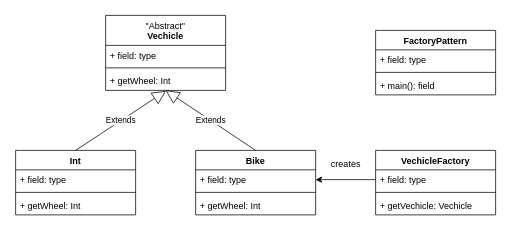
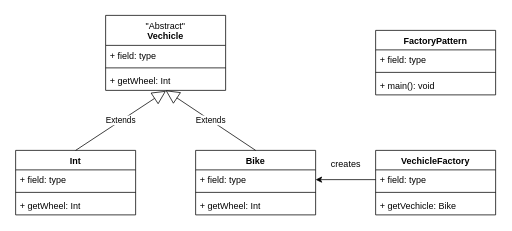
  <mxCell id="0" />
  <mxCell id="1" parent="0" />
  <mxCell id="2" value="FactoryPattern" style="swimlane;fontStyle=1;align=center;verticalAlign=top;childLayout=stackLayout;horizontal=1;startSize=26;horizontalStack=0;resizeParent=1;resizeParentMax=0;resizeLast=0;collapsible=1;marginBottom=0;whiteSpace=wrap;html=1;" vertex="1" parent="1"><mxGeometry x="500" y="40" width="160" height="86" as="geometry" /></mxCell>
  <mxCell id="3" value="+ field: type" style="text;strokeColor=none;fillColor=none;align=left;verticalAlign=top;spacingLeft=4;spacingRight=4;overflow=hidden;rotatable=0;points=[[0,0.5],[1,0.5]];portConstraint=eastwest;whiteSpace=wrap;html=1;" vertex="1" parent="2"><mxGeometry y="26" width="160" height="26" as="geometry" /></mxCell>
  <mxCell id="4" value="" style="line;strokeWidth=1;fillColor=none;align=left;verticalAlign=middle;spacingTop=-1;spacingLeft=3;spacingRight=3;rotatable=0;labelPosition=right;points=[];portConstraint=eastwest;strokeColor=inherit;" vertex="1" parent="2"><mxGeometry y="52" width="160" height="8" as="geometry" /></mxCell>
- <mxCell id="5" value="+ main(): field" style="text;strokeColor=none;fillColor=none;align=left;verticalAlign=top;spacingLeft=4;spacingRight=4;overflow=hidden;rotatable=0;points=[[0,0.5],[1,0.5]];portConstraint=eastwest;whiteSpace=wrap;html=1;" vertex="1" parent="2"><mxGeometry y="60" width="160" height="26" as="geometry" /></mxCell>
+ <mxCell id="5" value="+ main(): void" style="text;strokeColor=none;fillColor=none;align=left;verticalAlign=top;spacingLeft=4;spacingRight=4;overflow=hidden;rotatable=0;points=[[0,0.5],[1,0.5]];portConstraint=eastwest;whiteSpace=wrap;html=1;" vertex="1" parent="2"><mxGeometry y="60" width="160" height="26" as="geometry" /></mxCell>
  <mxCell id="6" value="VechicleFactory" style="swimlane;fontStyle=1;align=center;verticalAlign=top;childLayout=stackLayout;horizontal=1;startSize=26;horizontalStack=0;resizeParent=1;resizeParentMax=0;resizeLast=0;collapsible=1;marginBottom=0;whiteSpace=wrap;html=1;" vertex="1" parent="1"><mxGeometry x="500" y="200" width="160" height="86" as="geometry" /></mxCell>
  <mxCell id="7" value="+ field: type" style="text;strokeColor=none;fillColor=none;align=left;verticalAlign=top;spacingLeft=4;spacingRight=4;overflow=hidden;rotatable=0;points=[[0,0.5],[1,0.5]];portConstraint=eastwest;whiteSpace=wrap;html=1;" vertex="1" parent="6"><mxGeometry y="26" width="160" height="26" as="geometry" /></mxCell>
  <mxCell id="8" value="" style="line;strokeWidth=1;fillColor=none;align=left;verticalAlign=middle;spacingTop=-1;spacingLeft=3;spacingRight=3;rotatable=0;labelPosition=right;points=[];portConstraint=eastwest;strokeColor=inherit;" vertex="1" parent="6"><mxGeometry y="52" width="160" height="8" as="geometry" /></mxCell>
- <mxCell id="9" value="+ getVechicle: Vechicle" style="text;strokeColor=none;fillColor=none;align=left;verticalAlign=top;spacingLeft=4;spacingRight=4;overflow=hidden;rotatable=0;points=[[0,0.5],[1,0.5]];portConstraint=eastwest;whiteSpace=wrap;html=1;" vertex="1" parent="6"><mxGeometry y="60" width="160" height="26" as="geometry" /></mxCell>
+ <mxCell id="9" value="+ getVechicle: Bike" style="text;strokeColor=none;fillColor=none;align=left;verticalAlign=top;spacingLeft=4;spacingRight=4;overflow=hidden;rotatable=0;points=[[0,0.5],[1,0.5]];portConstraint=eastwest;whiteSpace=wrap;html=1;" vertex="1" parent="6"><mxGeometry y="60" width="160" height="26" as="geometry" /></mxCell>
  <mxCell id="10" value="&lt;div&gt;&lt;span style=&quot;font-weight: normal;&quot;&gt;&quot;Abstract&quot;&lt;/span&gt;&lt;/div&gt;Vechicle" style="swimlane;fontStyle=1;align=center;verticalAlign=top;childLayout=stackLayout;horizontal=1;startSize=40;horizontalStack=0;resizeParent=1;resizeParentMax=0;resizeLast=0;collapsible=1;marginBottom=0;whiteSpace=wrap;html=1;" vertex="1" parent="1"><mxGeometry x="140" y="20" width="160" height="100" as="geometry" /></mxCell>
  <mxCell id="11" value="+ field: type" style="text;strokeColor=none;fillColor=none;align=left;verticalAlign=top;spacingLeft=4;spacingRight=4;overflow=hidden;rotatable=0;points=[[0,0.5],[1,0.5]];portConstraint=eastwest;whiteSpace=wrap;html=1;" vertex="1" parent="10"><mxGeometry y="40" width="160" height="26" as="geometry" /></mxCell>
  <mxCell id="12" value="" style="line;strokeWidth=1;fillColor=none;align=left;verticalAlign=middle;spacingTop=-1;spacingLeft=3;spacingRight=3;rotatable=0;labelPosition=right;points=[];portConstraint=eastwest;strokeColor=inherit;" vertex="1" parent="10"><mxGeometry y="66" width="160" height="8" as="geometry" /></mxCell>
  <mxCell id="13" value="+ getWheel: Int" style="text;strokeColor=none;fillColor=none;align=left;verticalAlign=top;spacingLeft=4;spacingRight=4;overflow=hidden;rotatable=0;points=[[0,0.5],[1,0.5]];portConstraint=eastwest;whiteSpace=wrap;html=1;" vertex="1" parent="10"><mxGeometry y="74" width="160" height="26" as="geometry" /></mxCell>
  <mxCell id="14" value="Int" style="swimlane;fontStyle=1;align=center;verticalAlign=top;childLayout=stackLayout;horizontal=1;startSize=26;horizontalStack=0;resizeParent=1;resizeParentMax=0;resizeLast=0;collapsible=1;marginBottom=0;whiteSpace=wrap;html=1;" vertex="1" parent="1"><mxGeometry x="20" y="200" width="160" height="86" as="geometry" /></mxCell>
  <mxCell id="15" value="+ field: type" style="text;strokeColor=none;fillColor=none;align=left;verticalAlign=top;spacingLeft=4;spacingRight=4;overflow=hidden;rotatable=0;points=[[0,0.5],[1,0.5]];portConstraint=eastwest;whiteSpace=wrap;html=1;" vertex="1" parent="14"><mxGeometry y="26" width="160" height="26" as="geometry" /></mxCell>
  <mxCell id="16" value="" style="line;strokeWidth=1;fillColor=none;align=left;verticalAlign=middle;spacingTop=-1;spacingLeft=3;spacingRight=3;rotatable=0;labelPosition=right;points=[];portConstraint=eastwest;strokeColor=inherit;" vertex="1" parent="14"><mxGeometry y="52" width="160" height="8" as="geometry" /></mxCell>
  <mxCell id="17" value="+ getWheel: Int" style="text;strokeColor=none;fillColor=none;align=left;verticalAlign=top;spacingLeft=4;spacingRight=4;overflow=hidden;rotatable=0;points=[[0,0.5],[1,0.5]];portConstraint=eastwest;whiteSpace=wrap;html=1;" vertex="1" parent="14"><mxGeometry y="60" width="160" height="26" as="geometry" /></mxCell>
  <mxCell id="18" value="Bike" style="swimlane;fontStyle=1;align=center;verticalAlign=top;childLayout=stackLayout;horizontal=1;startSize=26;horizontalStack=0;resizeParent=1;resizeParentMax=0;resizeLast=0;collapsible=1;marginBottom=0;whiteSpace=wrap;html=1;" vertex="1" parent="1"><mxGeometry x="260" y="200" width="160" height="86" as="geometry" /></mxCell>
  <mxCell id="19" value="+ field: type" style="text;strokeColor=none;fillColor=none;align=left;verticalAlign=top;spacingLeft=4;spacingRight=4;overflow=hidden;rotatable=0;points=[[0,0.5],[1,0.5]];portConstraint=eastwest;whiteSpace=wrap;html=1;" vertex="1" parent="18"><mxGeometry y="26" width="160" height="26" as="geometry" /></mxCell>
  <mxCell id="20" value="" style="line;strokeWidth=1;fillColor=none;align=left;verticalAlign=middle;spacingTop=-1;spacingLeft=3;spacingRight=3;rotatable=0;labelPosition=right;points=[];portConstraint=eastwest;strokeColor=inherit;" vertex="1" parent="18"><mxGeometry y="52" width="160" height="8" as="geometry" /></mxCell>
  <mxCell id="21" value="+ getWheel: Int" style="text;strokeColor=none;fillColor=none;align=left;verticalAlign=top;spacingLeft=4;spacingRight=4;overflow=hidden;rotatable=0;points=[[0,0.5],[1,0.5]];portConstraint=eastwest;whiteSpace=wrap;html=1;" vertex="1" parent="18"><mxGeometry y="60" width="160" height="26" as="geometry" /></mxCell>
  <mxCell id="22" value="Extends" style="endArrow=block;endSize=16;endFill=0;html=1;rounded=0;exitX=0.5;exitY=0;exitDx=0;exitDy=0;entryX=0.503;entryY=1.027;entryDx=0;entryDy=0;entryPerimeter=0;" edge="1" parent="1" source="14" target="13"><mxGeometry width="160" relative="1" as="geometry"><mxPoint x="270" y="290" as="sourcePoint" /><mxPoint x="430" y="290" as="targetPoint" /></mxGeometry></mxCell>
  <mxCell id="23" value="Extends" style="endArrow=block;endSize=16;endFill=0;html=1;rounded=0;exitX=0.5;exitY=0;exitDx=0;exitDy=0;" edge="1" parent="1" source="18"><mxGeometry width="160" relative="1" as="geometry"><mxPoint x="270" y="290" as="sourcePoint" /><mxPoint x="220" y="120" as="targetPoint" /></mxGeometry></mxCell>
  <mxCell id="24" style="edgeStyle=orthogonalEdgeStyle;rounded=0;orthogonalLoop=1;jettySize=auto;html=1;exitX=0;exitY=0.5;exitDx=0;exitDy=0;entryX=1;entryY=0.5;entryDx=0;entryDy=0;" edge="1" parent="1" source="7" target="19"><mxGeometry relative="1" as="geometry" /></mxCell>
  <mxCell id="25" value="creates" style="text;html=1;align=center;verticalAlign=middle;resizable=0;points=[];autosize=1;strokeColor=none;fillColor=none;" vertex="1" parent="1"><mxGeometry x="430" y="203" width="60" height="30" as="geometry" /></mxCell>
